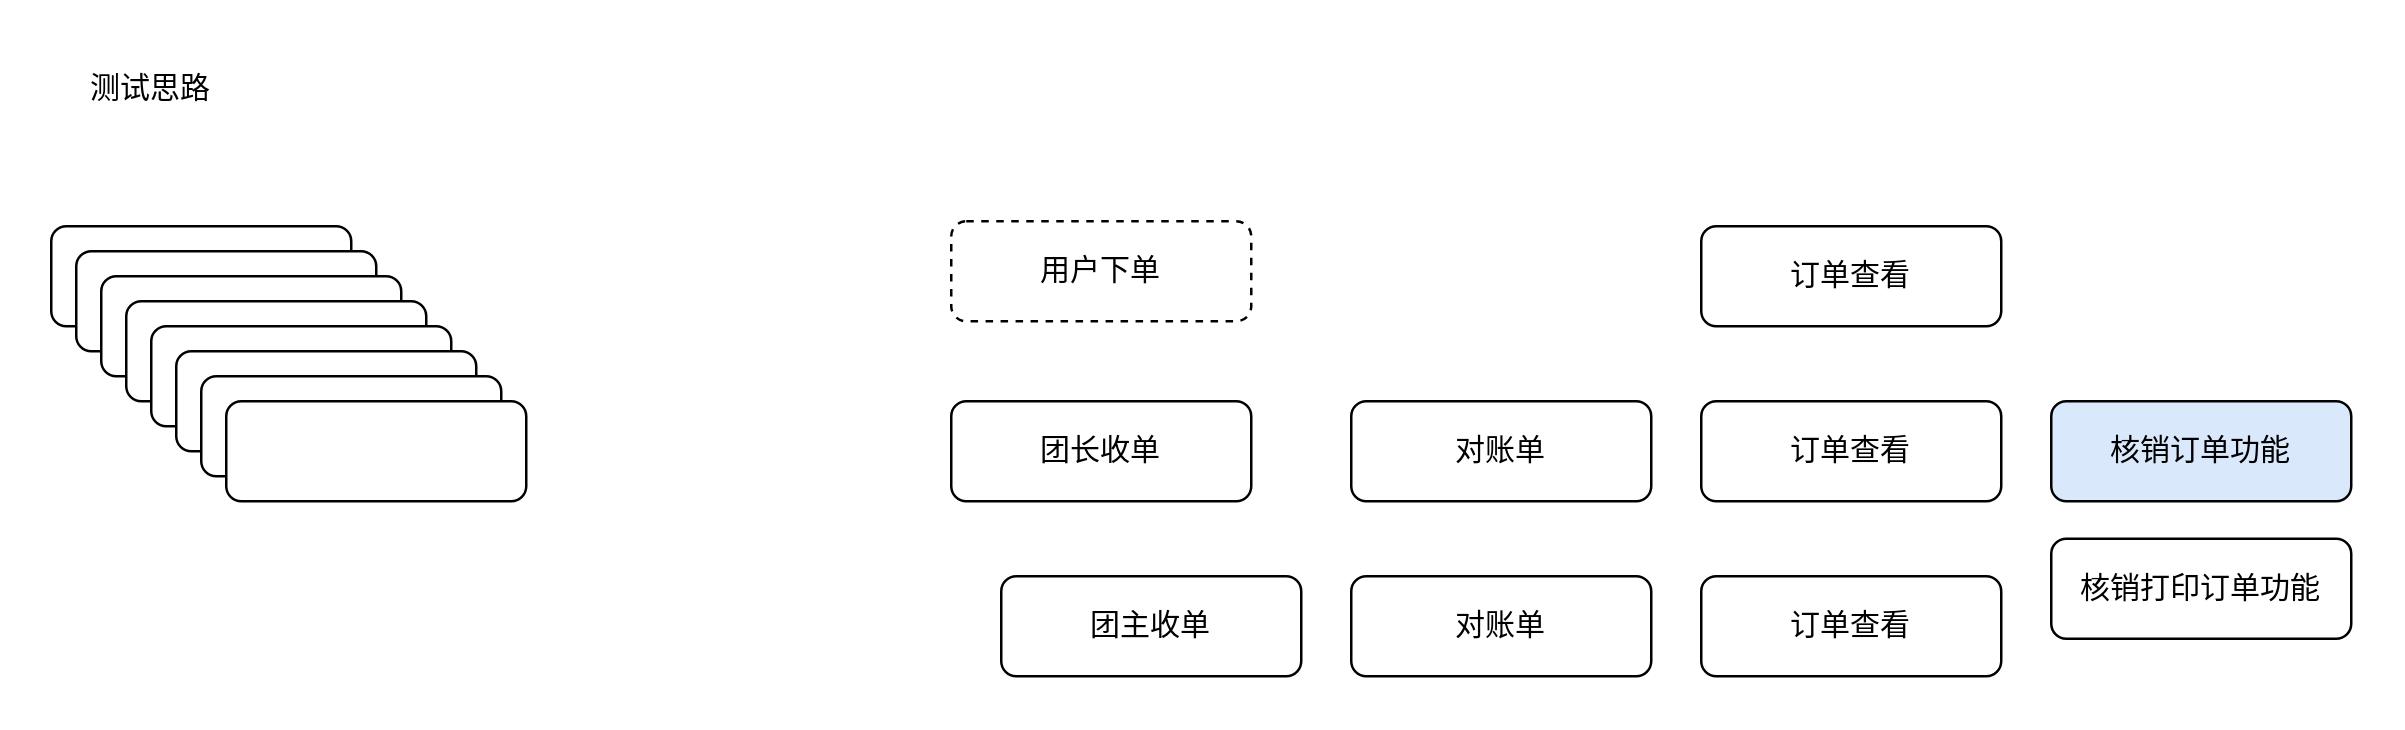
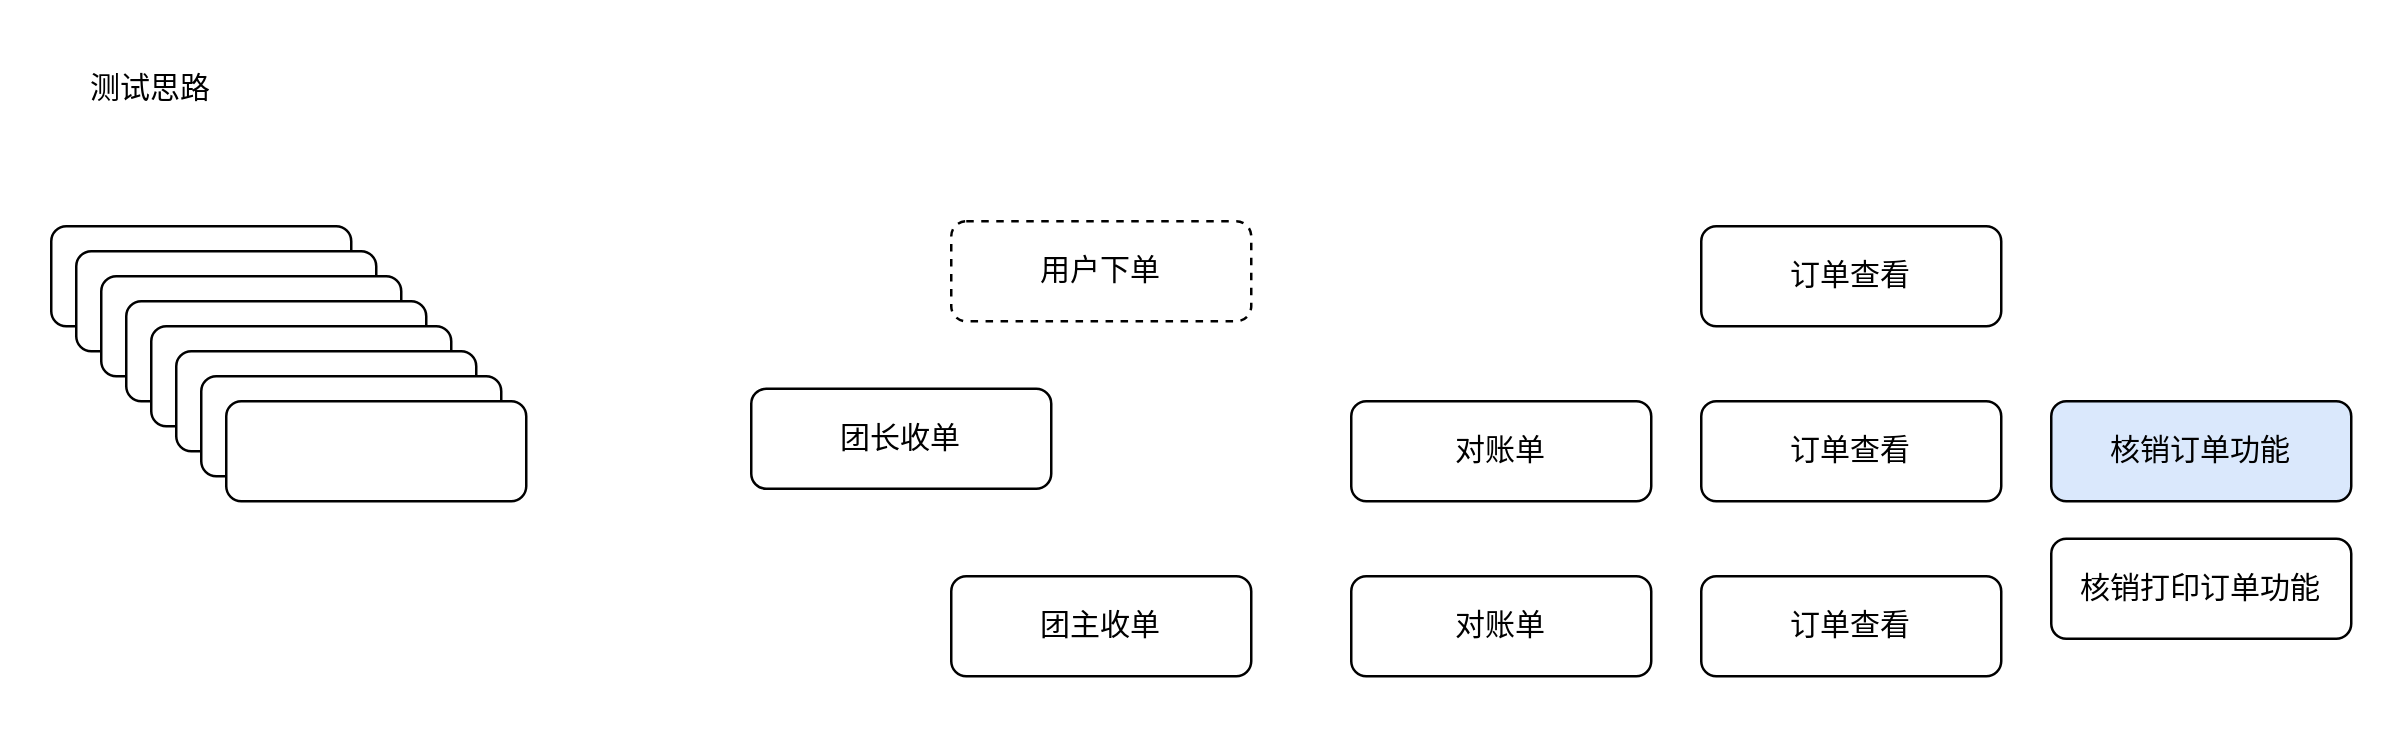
  <mxCell id="0" />
  <mxCell id="1" parent="0" />
  <mxCell id="2" value="用户下单" style="rounded=1;whiteSpace=wrap;html=1;dashed=1;" vertex="1" parent="1"><mxGeometry x="380" y="88" width="120" height="40" as="geometry" /></mxCell>
  <mxCell id="3" value="" style="rounded=1;whiteSpace=wrap;html=1;" vertex="1" parent="1"><mxGeometry x="20" y="90" width="120" height="40" as="geometry" /></mxCell>
- <mxCell id="4" value="团长收单" style="rounded=1;whiteSpace=wrap;html=1;" vertex="1" parent="1"><mxGeometry x="380" y="160" width="120" height="40" as="geometry" /></mxCell>
+ <mxCell id="4" value="团长收单" style="rounded=1;whiteSpace=wrap;html=1;" vertex="1" parent="1"><mxGeometry x="300" y="155" width="120" height="40" as="geometry" /></mxCell>
  <mxCell id="5" value="" style="rounded=1;whiteSpace=wrap;html=1;" vertex="1" parent="1"><mxGeometry x="30" y="100" width="120" height="40" as="geometry" /></mxCell>
  <mxCell id="6" value="" style="rounded=1;whiteSpace=wrap;html=1;" vertex="1" parent="1"><mxGeometry x="40" y="110" width="120" height="40" as="geometry" /></mxCell>
  <mxCell id="7" value="" style="rounded=1;whiteSpace=wrap;html=1;" vertex="1" parent="1"><mxGeometry x="50" y="120" width="120" height="40" as="geometry" /></mxCell>
  <mxCell id="8" value="" style="rounded=1;whiteSpace=wrap;html=1;" vertex="1" parent="1"><mxGeometry x="60" y="130" width="120" height="40" as="geometry" /></mxCell>
  <mxCell id="9" value="" style="rounded=1;whiteSpace=wrap;html=1;" vertex="1" parent="1"><mxGeometry x="70" y="140" width="120" height="40" as="geometry" /></mxCell>
  <mxCell id="10" value="" style="rounded=1;whiteSpace=wrap;html=1;" vertex="1" parent="1"><mxGeometry x="80" y="150" width="120" height="40" as="geometry" /></mxCell>
  <mxCell id="11" value="" style="rounded=1;whiteSpace=wrap;html=1;" vertex="1" parent="1"><mxGeometry x="90" y="160" width="120" height="40" as="geometry" /></mxCell>
- <mxCell id="12" value="团主收单" style="rounded=1;whiteSpace=wrap;html=1;" vertex="1" parent="1"><mxGeometry x="400" y="230" width="120" height="40" as="geometry" /></mxCell>
+ <mxCell id="12" value="团主收单" style="rounded=1;whiteSpace=wrap;html=1;" vertex="1" parent="1"><mxGeometry x="380" y="230" width="120" height="40" as="geometry" /></mxCell>
  <mxCell id="13" value="测试思路" style="text;html=1;align=center;verticalAlign=middle;whiteSpace=wrap;rounded=0;" vertex="1" parent="1"><mxGeometry x="30" y="20" width="60" height="30" as="geometry" /></mxCell>
  <mxCell id="14" value="对账单" style="rounded=1;whiteSpace=wrap;html=1;" vertex="1" parent="1"><mxGeometry x="540" y="160" width="120" height="40" as="geometry" /></mxCell>
  <mxCell id="15" value="对账单" style="rounded=1;whiteSpace=wrap;html=1;" vertex="1" parent="1"><mxGeometry x="540" y="230" width="120" height="40" as="geometry" /></mxCell>
  <mxCell id="16" value="订单查看" style="rounded=1;whiteSpace=wrap;html=1;" vertex="1" parent="1"><mxGeometry x="680" y="160" width="120" height="40" as="geometry" /></mxCell>
  <mxCell id="17" value="核销订单功能" style="rounded=1;whiteSpace=wrap;html=1;fillColor=#dae8fc;" vertex="1" parent="1"><mxGeometry x="820" y="160" width="120" height="40" as="geometry" /></mxCell>
  <mxCell id="18" value="订单查看" style="rounded=1;whiteSpace=wrap;html=1;" vertex="1" parent="1"><mxGeometry x="680" y="230" width="120" height="40" as="geometry" /></mxCell>
  <mxCell id="19" value="核销打印订单功能" style="rounded=1;whiteSpace=wrap;html=1;" vertex="1" parent="1"><mxGeometry x="820" y="215" width="120" height="40" as="geometry" /></mxCell>
  <mxCell id="20" value="订单查看" style="rounded=1;whiteSpace=wrap;html=1;" vertex="1" parent="1"><mxGeometry x="680" y="90" width="120" height="40" as="geometry" /></mxCell>
